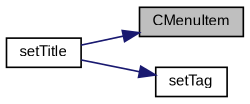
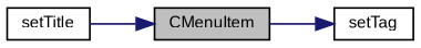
  digraph {
    rankdir=LR
    node [color=black fontname=Arial fontsize=9 shape=record]
    edge [color=midnightblue fontname=Arial fontsize=9 labelfontname=Arial labelfontsize=9 style=solid]
    n1 [fillcolor=grey75 fontcolor=black height=0.2 label=CMenuItem style=filled width=0.4]
    n2 [height=0.2 label=setTag width=0.4]
    n3 [height=0.2 label=setTitle width=0.4]
-   n3 -> n2
+   n1 -> n2
    n3 -> n1
  }
